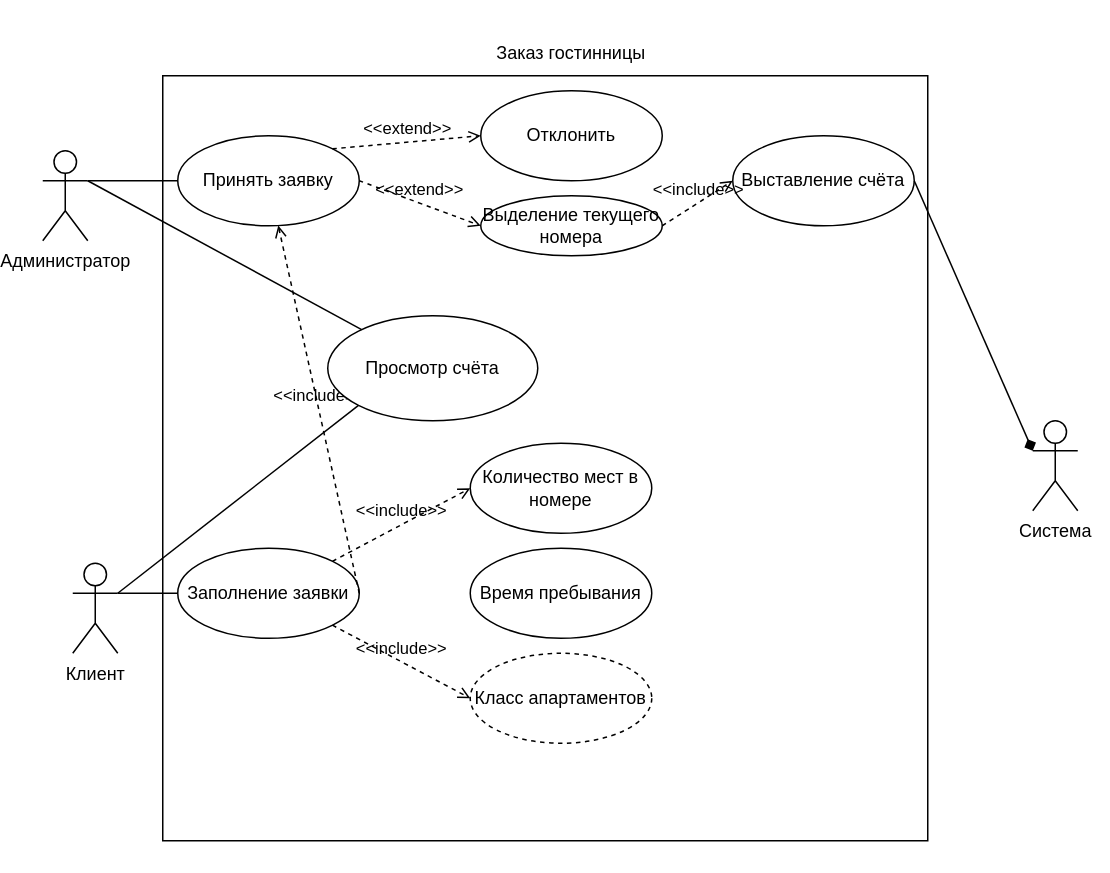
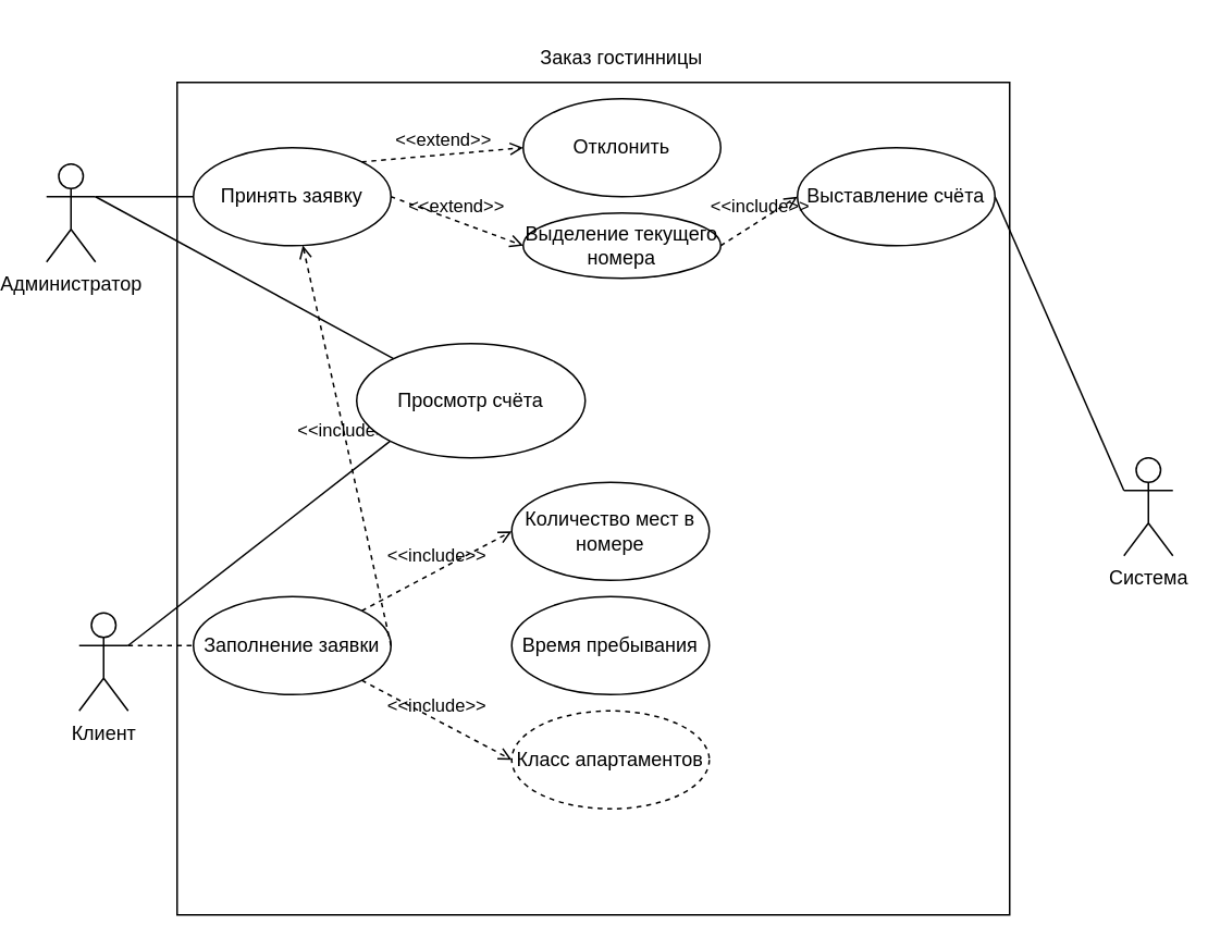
  <mxCell id="0" />
  <mxCell id="1" parent="0" />
  <mxCell id="2" value="" style="whiteSpace=wrap;html=1;aspect=fixed;glass=0;sketch=0;strokeWidth=1;shadow=0;fillColor=none;movable=0;resizable=0;rotatable=0;deletable=0;editable=0;connectable=0;" vertex="1" parent="1"><mxGeometry x="100" y="50" width="510" height="510" as="geometry" /></mxCell>
  <mxCell id="3" value="Заказ гостинницы" style="text;html=1;strokeColor=none;fillColor=none;align=center;verticalAlign=middle;whiteSpace=wrap;rounded=0;shadow=0;glass=0;sketch=0;strokeWidth=1;movable=0;resizable=0;rotatable=0;deletable=0;editable=0;connectable=0;" vertex="1" parent="1"><mxGeometry x="319" y="20" width="107" height="30" as="geometry" /></mxCell>
  <mxCell id="4" value="Администратор" style="shape=umlActor;verticalLabelPosition=bottom;verticalAlign=top;html=1;outlineConnect=0;shadow=0;glass=0;sketch=0;strokeColor=default;strokeWidth=1;fillColor=default;gradientColor=none;" vertex="1" parent="1"><mxGeometry x="20" y="100" width="30" height="60" as="geometry" /></mxCell>
  <mxCell id="5" value="Клиент" style="shape=umlActor;verticalLabelPosition=bottom;verticalAlign=top;html=1;outlineConnect=0;shadow=0;glass=0;sketch=0;strokeColor=default;strokeWidth=1;fillColor=default;gradientColor=none;" vertex="1" parent="1"><mxGeometry x="40" y="375" width="30" height="60" as="geometry" /></mxCell>
  <mxCell id="6" value="Система" style="shape=umlActor;verticalLabelPosition=bottom;verticalAlign=top;html=1;outlineConnect=0;shadow=0;glass=0;sketch=0;strokeColor=default;strokeWidth=1;fillColor=default;gradientColor=none;" vertex="1" parent="1"><mxGeometry x="680" y="280" width="30" height="60" as="geometry" /></mxCell>
  <mxCell id="7" value="Заполнение заявки" style="ellipse;whiteSpace=wrap;html=1;shadow=0;glass=0;sketch=0;strokeColor=default;strokeWidth=1;fillColor=default;gradientColor=none;" vertex="1" parent="1"><mxGeometry x="110" y="365" width="121" height="60" as="geometry" /></mxCell>
- <mxCell id="8" value="" style="endArrow=none;html=1;strokeWidth=1;curved=1;exitX=1;exitY=0.333;exitDx=0;exitDy=0;exitPerimeter=0;entryX=0;entryY=0.5;entryDx=0;entryDy=0;" edge="1" parent="1" source="5" target="7"><mxGeometry width="50" height="50" relative="1" as="geometry"><mxPoint x="0" y="335" as="sourcePoint" /><mxPoint x="50" y="285" as="targetPoint" /></mxGeometry></mxCell>
+ <mxCell id="8" value="" style="endArrow=none;html=1;strokeWidth=1;curved=1;exitX=1;exitY=0.333;exitDx=0;exitDy=0;exitPerimeter=0;entryX=0;entryY=0.5;entryDx=0;entryDy=0;dashed=1;" edge="1" parent="1" source="5" target="7"><mxGeometry width="50" height="50" relative="1" as="geometry"><mxPoint x="0" y="335" as="sourcePoint" /><mxPoint x="50" y="285" as="targetPoint" /></mxGeometry></mxCell>
  <mxCell id="9" value="Время пребывания" style="ellipse;whiteSpace=wrap;html=1;shadow=0;glass=0;sketch=0;strokeColor=default;strokeWidth=1;fillColor=default;gradientColor=none;" vertex="1" parent="1"><mxGeometry x="305" y="365" width="121" height="60" as="geometry" /></mxCell>
  <mxCell id="10" value="Класс апартаментов" style="ellipse;whiteSpace=wrap;html=1;shadow=0;glass=0;sketch=0;strokeColor=default;strokeWidth=1;fillColor=default;gradientColor=none;dashed=1;" vertex="1" parent="1"><mxGeometry x="305" y="435" width="121" height="60" as="geometry" /></mxCell>
  <mxCell id="11" value="Количество мест в номере" style="ellipse;whiteSpace=wrap;html=1;shadow=0;glass=0;sketch=0;strokeColor=default;strokeWidth=1;fillColor=default;gradientColor=none;" vertex="1" parent="1"><mxGeometry x="305" y="295" width="121" height="60" as="geometry" /></mxCell>
  <mxCell id="12" value="&amp;lt;&amp;lt;include&amp;gt;&amp;gt;" style="html=1;verticalAlign=bottom;labelBackgroundColor=none;endArrow=open;endFill=0;dashed=1;strokeWidth=1;curved=1;exitX=1;exitY=0;exitDx=0;exitDy=0;entryX=0;entryY=0.5;entryDx=0;entryDy=0;" edge="1" parent="1" source="7" target="11"><mxGeometry width="160" relative="1" as="geometry"><mxPoint x="150" y="275" as="sourcePoint" /><mxPoint x="310" y="275" as="targetPoint" /></mxGeometry></mxCell>
  <mxCell id="13" value="&amp;lt;&amp;lt;include&amp;gt;&amp;gt;" style="html=1;verticalAlign=bottom;labelBackgroundColor=none;endArrow=open;endFill=0;dashed=1;strokeWidth=1;curved=1;exitX=1;exitY=0.5;exitDx=0;exitDy=0;" edge="1" parent="1" source="7" target="15"><mxGeometry width="160" relative="1" as="geometry"><mxPoint x="220.004" y="481.369" as="sourcePoint" /><mxPoint x="298.56" y="415" as="targetPoint" /></mxGeometry></mxCell>
  <mxCell id="14" value="&amp;lt;&amp;lt;include&amp;gt;&amp;gt;" style="html=1;verticalAlign=bottom;labelBackgroundColor=none;endArrow=open;endFill=0;dashed=1;strokeWidth=1;curved=1;exitX=1;exitY=1;exitDx=0;exitDy=0;entryX=0;entryY=0.5;entryDx=0;entryDy=0;" edge="1" parent="1" source="7" target="10"><mxGeometry width="160" relative="1" as="geometry"><mxPoint x="151.224" y="571.369" as="sourcePoint" /><mxPoint x="229.78" y="505" as="targetPoint" /></mxGeometry></mxCell>
  <mxCell id="15" value="Принять заявку" style="ellipse;whiteSpace=wrap;html=1;shadow=0;glass=0;sketch=0;strokeColor=default;strokeWidth=1;fillColor=default;gradientColor=none;" vertex="1" parent="1"><mxGeometry x="110" y="90" width="121" height="60" as="geometry" /></mxCell>
  <mxCell id="16" value="" style="endArrow=none;html=1;strokeWidth=1;curved=1;exitX=1;exitY=0.333;exitDx=0;exitDy=0;exitPerimeter=0;entryX=0;entryY=0.5;entryDx=0;entryDy=0;" edge="1" parent="1" source="4" target="15"><mxGeometry width="50" height="50" relative="1" as="geometry"><mxPoint x="120" y="150" as="sourcePoint" /><mxPoint x="160" y="150" as="targetPoint" /></mxGeometry></mxCell>
  <mxCell id="17" value="Выделение текущего номера" style="ellipse;whiteSpace=wrap;html=1;shadow=0;glass=0;sketch=0;strokeColor=default;strokeWidth=1;fillColor=default;gradientColor=none;" vertex="1" parent="1"><mxGeometry x="312" y="130" width="121" height="40" as="geometry" /></mxCell>
  <mxCell id="18" value="&amp;lt;&amp;lt;extend&amp;gt;&amp;gt;" style="html=1;verticalAlign=bottom;labelBackgroundColor=none;endArrow=open;endFill=0;dashed=1;strokeWidth=1;curved=1;exitX=1;exitY=0.5;exitDx=0;exitDy=0;entryX=0;entryY=0.5;entryDx=0;entryDy=0;" edge="1" parent="1" source="15" target="17"><mxGeometry width="160" relative="1" as="geometry"><mxPoint x="260" y="230" as="sourcePoint" /><mxPoint x="420" y="230" as="targetPoint" /></mxGeometry></mxCell>
  <mxCell id="19" value="Отклонить" style="ellipse;whiteSpace=wrap;html=1;shadow=0;glass=0;sketch=0;strokeColor=default;strokeWidth=1;fillColor=default;gradientColor=none;" vertex="1" parent="1"><mxGeometry x="312" y="60" width="121" height="60" as="geometry" /></mxCell>
  <mxCell id="20" value="&amp;lt;&amp;lt;extend&amp;gt;&amp;gt;" style="html=1;verticalAlign=bottom;labelBackgroundColor=none;endArrow=open;endFill=0;dashed=1;strokeWidth=1;curved=1;exitX=1;exitY=0;exitDx=0;exitDy=0;entryX=0;entryY=0.5;entryDx=0;entryDy=0;" edge="1" parent="1" source="15" target="19"><mxGeometry width="160" relative="1" as="geometry"><mxPoint x="241" y="130" as="sourcePoint" /><mxPoint x="322" y="200" as="targetPoint" /></mxGeometry></mxCell>
  <mxCell id="21" value="Выставление счёта" style="ellipse;whiteSpace=wrap;html=1;shadow=0;glass=0;sketch=0;strokeColor=default;strokeWidth=1;fillColor=default;gradientColor=none;" vertex="1" parent="1"><mxGeometry x="480" y="90" width="121" height="60" as="geometry" /></mxCell>
  <mxCell id="22" value="&amp;lt;&amp;lt;include&amp;gt;&amp;gt;" style="html=1;verticalAlign=bottom;labelBackgroundColor=none;endArrow=open;endFill=0;dashed=1;strokeWidth=1;curved=1;exitX=1;exitY=0.5;exitDx=0;exitDy=0;entryX=0;entryY=0.5;entryDx=0;entryDy=0;" edge="1" parent="1" source="17" target="21"><mxGeometry width="160" relative="1" as="geometry"><mxPoint x="410.004" y="238.869" as="sourcePoint" /><mxPoint x="501.56" y="190" as="targetPoint" /></mxGeometry></mxCell>
- <mxCell id="23" value="" style="endArrow=diamond;html=1;strokeWidth=1;curved=1;exitX=1;exitY=0.5;exitDx=0;exitDy=0;entryX=0;entryY=0.333;entryDx=0;entryDy=0;entryPerimeter=0;" edge="1" parent="1" source="21" target="6"><mxGeometry width="50" height="50" relative="1" as="geometry"><mxPoint x="561" y="260" as="sourcePoint" /><mxPoint x="621" y="260" as="targetPoint" /></mxGeometry></mxCell>
+ <mxCell id="23" value="" style="endArrow=none;html=1;strokeWidth=1;curved=1;exitX=1;exitY=0.5;exitDx=0;exitDy=0;entryX=0;entryY=0.333;entryDx=0;entryDy=0;entryPerimeter=0;" edge="1" parent="1" source="21" target="6"><mxGeometry width="50" height="50" relative="1" as="geometry"><mxPoint x="561" y="260" as="sourcePoint" /><mxPoint x="621" y="260" as="targetPoint" /></mxGeometry></mxCell>
  <mxCell id="24" value="Просмотр счёта" style="ellipse;whiteSpace=wrap;html=1;shadow=0;glass=0;sketch=0;strokeColor=default;strokeWidth=1;fillColor=default;gradientColor=none;" vertex="1" parent="1"><mxGeometry x="210" y="210" width="140" height="70" as="geometry" /></mxCell>
  <mxCell id="25" value="" style="endArrow=none;html=1;strokeWidth=1;curved=1;" edge="1" parent="1" target="24"><mxGeometry width="50" height="50" relative="1" as="geometry"><mxPoint x="50" y="120" as="sourcePoint" /><mxPoint x="120" y="130" as="targetPoint" /></mxGeometry></mxCell>
  <mxCell id="26" value="" style="endArrow=none;html=1;strokeWidth=1;curved=1;exitX=1;exitY=0.333;exitDx=0;exitDy=0;exitPerimeter=0;entryX=0;entryY=1;entryDx=0;entryDy=0;" edge="1" parent="1" source="5" target="24"><mxGeometry width="50" height="50" relative="1" as="geometry"><mxPoint x="80" y="405" as="sourcePoint" /><mxPoint x="120" y="405" as="targetPoint" /></mxGeometry></mxCell>
